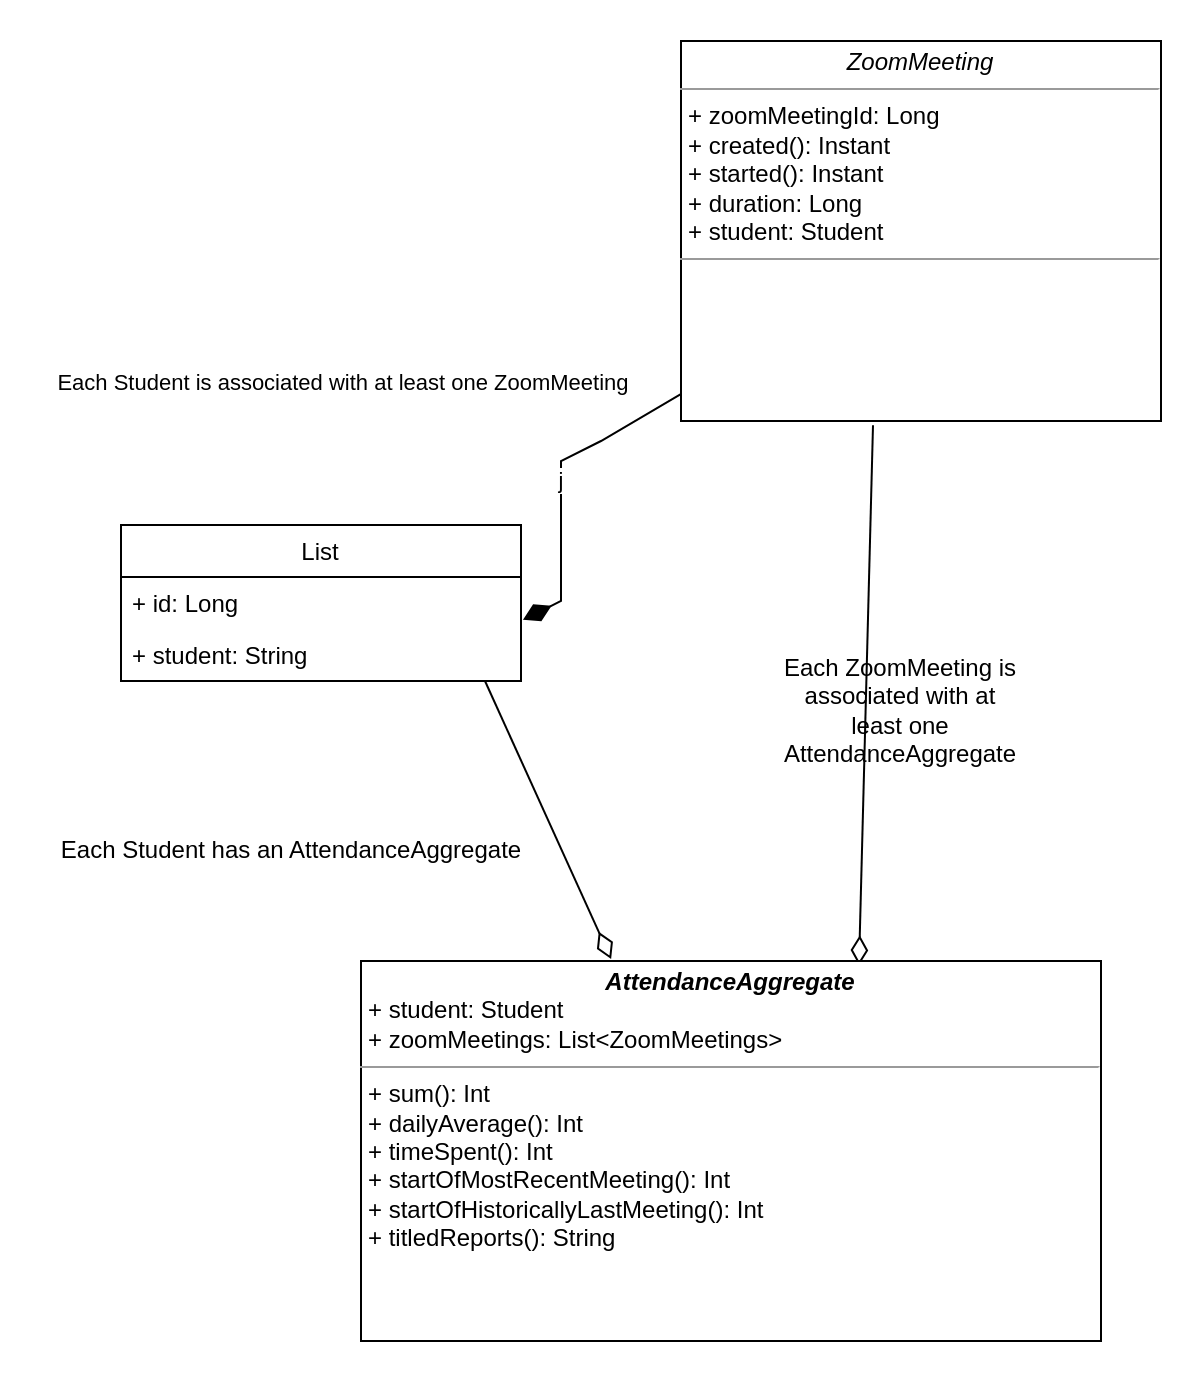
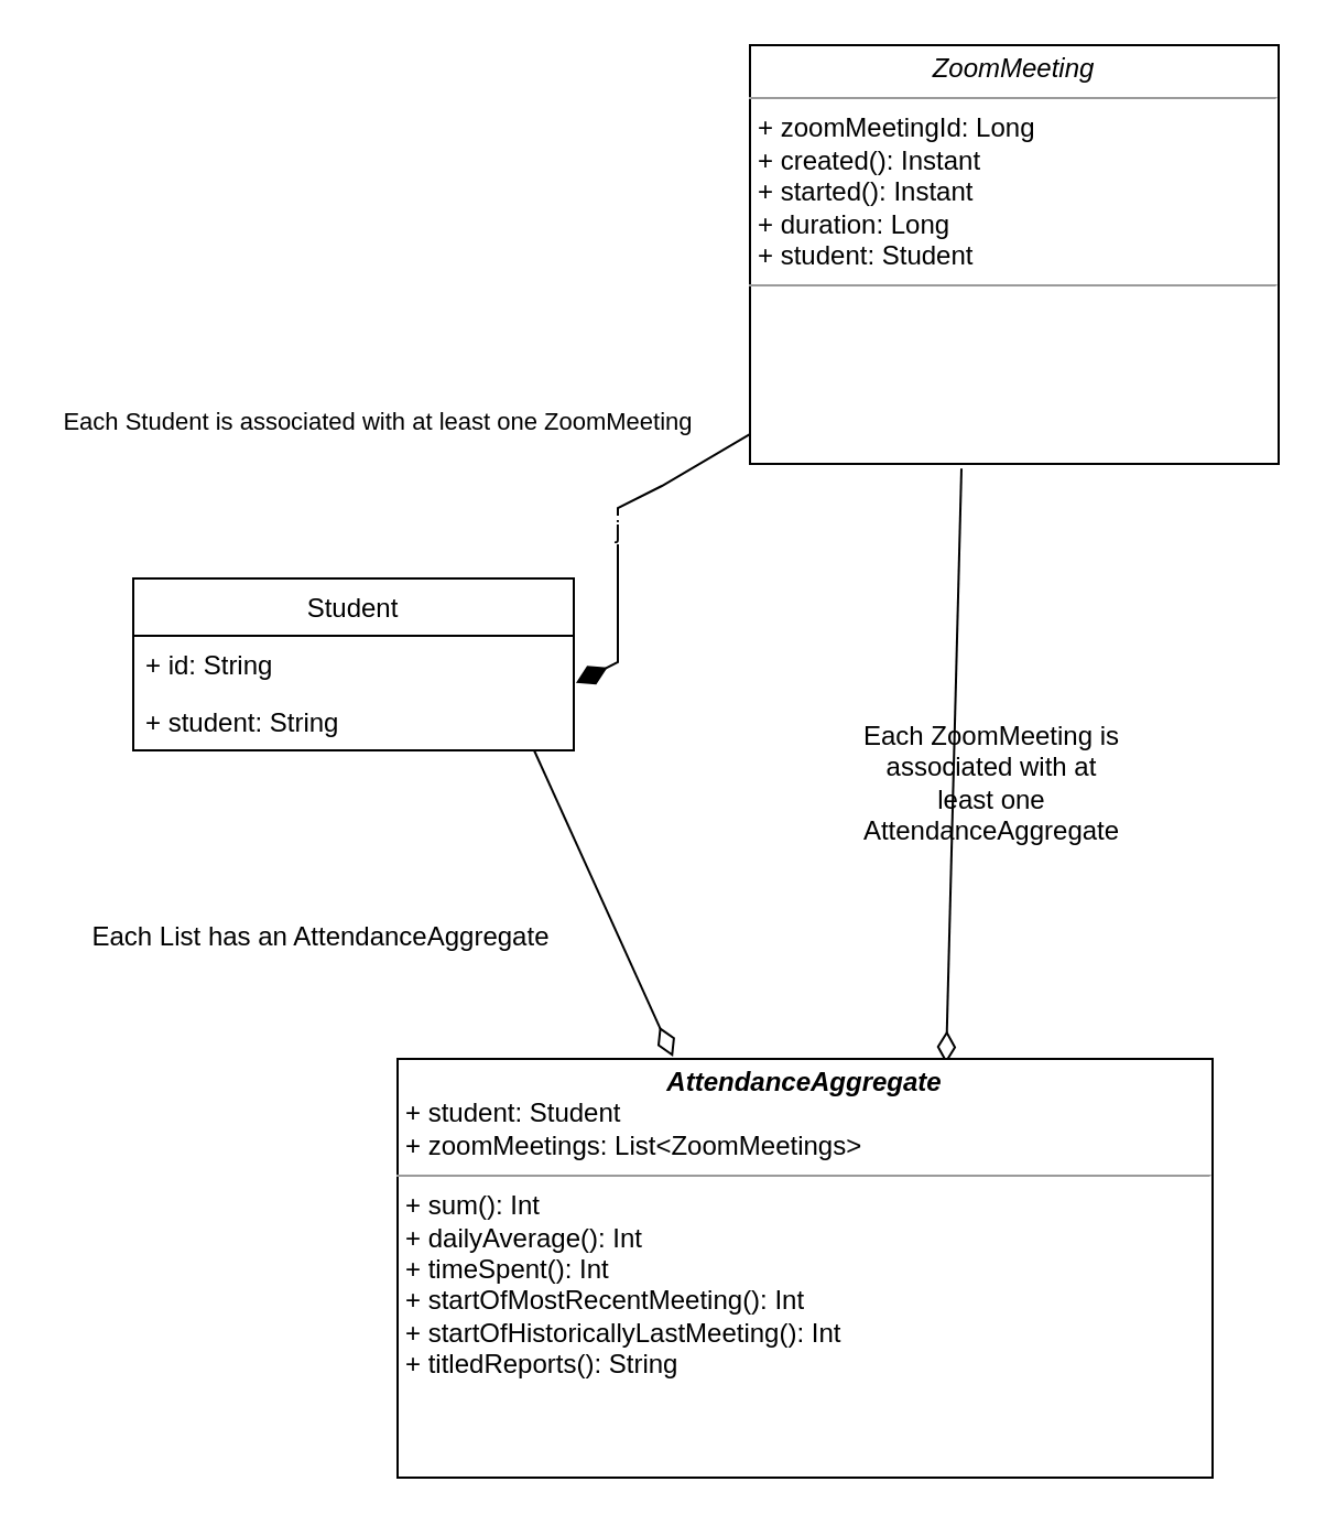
  <mxCell id="0" />
  <mxCell id="1" parent="0" />
  <mxCell id="2" value="j" style="endArrow=none;html=1;rounded=0;exitX=1.004;exitY=0.839;exitDx=0;exitDy=0;exitPerimeter=0;entryX=0.004;entryY=0.926;entryDx=0;entryDy=0;entryPerimeter=0;startArrow=diamondThin;startFill=1;endFill=0;startSize=13;" parent="1" target="7" edge="1"><mxGeometry relative="1" as="geometry"><mxPoint x="260.96" y="309.41" as="sourcePoint" /><mxPoint x="330" y="211.818" as="targetPoint" /><Array as="points"><mxPoint x="280" y="300" /><mxPoint x="280" y="270" /><mxPoint x="280" y="230" /><mxPoint x="300" y="220" /></Array></mxGeometry></mxCell>
  <mxCell id="3" value="Each Student is associated with at least one ZoomMeeting" style="edgeLabel;resizable=0;html=1;align=center;verticalAlign=middle;rotation=0;" parent="2" connectable="0" vertex="1"><mxGeometry relative="1" as="geometry"><mxPoint x="-110" y="-50" as="offset" /></mxGeometry></mxCell>
  <mxCell id="4" value="" style="endArrow=diamondThin;html=1;rounded=0;entryX=0.673;entryY=0.011;entryDx=0;entryDy=0;entryPerimeter=0;startArrow=none;startFill=0;exitX=0.4;exitY=1.011;exitDx=0;exitDy=0;exitPerimeter=0;startSize=12;endFill=0;endSize=12;" parent="1" source="7" target="8" edge="1"><mxGeometry width="50" height="50" relative="1" as="geometry"><mxPoint x="431.89" y="232.28" as="sourcePoint" /><mxPoint x="429.12" y="477.06" as="targetPoint" /></mxGeometry></mxCell>
  <mxCell id="5" value="Each ZoomMeeting is associated with at least one AttendanceAggregate" style="text;html=1;strokeColor=none;fillColor=none;align=center;verticalAlign=middle;whiteSpace=wrap;rounded=0;" parent="1" vertex="1"><mxGeometry x="420" y="340" width="60" height="30" as="geometry" /></mxCell>
  <mxCell id="6" value="" style="endArrow=diamondThin;html=1;rounded=0;exitX=0.925;exitY=1;exitDx=0;exitDy=0;exitPerimeter=0;entryX=0.338;entryY=-0.005;entryDx=0;entryDy=0;entryPerimeter=0;endFill=0;endSize=12;" parent="1" target="8" edge="1"><mxGeometry width="50" height="50" relative="1" as="geometry"><mxPoint x="242" y="340" as="sourcePoint" /><mxPoint x="304.96" y="475.94" as="targetPoint" /></mxGeometry></mxCell>
  <mxCell id="7" value="&lt;p style=&quot;margin:0px;margin-top:4px;text-align:center;&quot;&gt;&lt;i&gt;ZoomMeeting&lt;/i&gt;&lt;/p&gt;&lt;hr size=&quot;1&quot;&gt;&lt;p style=&quot;margin: 0px 0px 0px 4px;&quot;&gt;+ zoomMeetingId: Long&lt;br&gt;+ created(): Instant&lt;/p&gt;&lt;p style=&quot;margin: 0px 0px 0px 4px;&quot;&gt;+ started(): Instant&lt;/p&gt;&lt;p style=&quot;margin: 0px 0px 0px 4px;&quot;&gt;+ duration: Long&lt;/p&gt;&lt;p style=&quot;margin: 0px 0px 0px 4px;&quot;&gt;+ student: Student&lt;/p&gt;&lt;hr size=&quot;1&quot;&gt;&lt;p style=&quot;margin: 0px 0px 0px 4px;&quot;&gt;&lt;br&gt;&lt;/p&gt;" style="verticalAlign=top;align=left;overflow=fill;fontSize=12;fontFamily=Helvetica;html=1;" parent="1" vertex="1"><mxGeometry x="340" y="20" width="240" height="190" as="geometry" /></mxCell>
  <mxCell id="8" value="&lt;p style=&quot;margin:0px;margin-top:4px;text-align:center;&quot;&gt;&lt;i&gt;&lt;b&gt;AttendanceAggregate&lt;/b&gt;&lt;/i&gt;&lt;br&gt;&lt;/p&gt;&lt;p style=&quot;margin:0px;margin-left:4px;&quot;&gt;+ student: Student&lt;/p&gt;&lt;p style=&quot;margin:0px;margin-left:4px;&quot;&gt;+ zoomMeetings: List&amp;lt;ZoomMeetings&amp;gt;&lt;/p&gt;&lt;hr size=&quot;1&quot;&gt;&lt;p style=&quot;margin:0px;margin-left:4px;&quot;&gt;+ sum(): Int&lt;br&gt;+ dailyAverage(): Int&lt;/p&gt;&lt;p style=&quot;margin:0px;margin-left:4px;&quot;&gt;+ timeSpent(): Int&lt;/p&gt;&lt;p style=&quot;margin:0px;margin-left:4px;&quot;&gt;+ startOfMostRecentMeeting(): Int&lt;/p&gt;&lt;p style=&quot;margin:0px;margin-left:4px;&quot;&gt;+ startOfHistoricallyLastMeeting(): Int&lt;/p&gt;&lt;p style=&quot;margin:0px;margin-left:4px;&quot;&gt;+ titledReports(): String&lt;/p&gt;&lt;p style=&quot;margin:0px;margin-left:4px;&quot;&gt;&lt;br&gt;&lt;/p&gt;&lt;p style=&quot;margin:0px;margin-left:4px;&quot;&gt;&lt;br&gt;&lt;/p&gt;" style="verticalAlign=top;align=left;overflow=fill;fontSize=12;fontFamily=Helvetica;html=1;" parent="1" vertex="1"><mxGeometry x="180" y="480" width="370" height="190" as="geometry" /></mxCell>
- <mxCell id="9" value="Each Student has an AttendanceAggregate" style="text;html=1;resizable=0;autosize=1;align=center;verticalAlign=middle;points=[];fillColor=none;strokeColor=none;rounded=0;" parent="1" vertex="1"><mxGeometry x="20" y="410" width="250" height="30" as="geometry" /></mxCell>
- <mxCell id="10" value="List" style="swimlane;fontStyle=0;childLayout=stackLayout;horizontal=1;startSize=26;fillColor=none;horizontalStack=0;resizeParent=1;resizeParentMax=0;resizeLast=0;collapsible=1;marginBottom=0;" vertex="1" parent="1"><mxGeometry x="60" y="262" width="200" height="78" as="geometry" /></mxCell>
- <mxCell id="11" value="+ id: Long" style="text;strokeColor=none;fillColor=none;align=left;verticalAlign=top;spacingLeft=4;spacingRight=4;overflow=hidden;rotatable=0;points=[[0,0.5],[1,0.5]];portConstraint=eastwest;" vertex="1" parent="10"><mxGeometry y="26" width="200" height="26" as="geometry" /></mxCell>
+ <mxCell id="9" value="Each List has an AttendanceAggregate" style="text;html=1;resizable=0;autosize=1;align=center;verticalAlign=middle;points=[];fillColor=none;strokeColor=none;rounded=0;" parent="1" vertex="1"><mxGeometry x="20" y="410" width="250" height="30" as="geometry" /></mxCell>
+ <mxCell id="10" value="Student" style="swimlane;fontStyle=0;childLayout=stackLayout;horizontal=1;startSize=26;fillColor=none;horizontalStack=0;resizeParent=1;resizeParentMax=0;resizeLast=0;collapsible=1;marginBottom=0;" vertex="1" parent="1"><mxGeometry x="60" y="262" width="200" height="78" as="geometry" /></mxCell>
+ <mxCell id="11" value="+ id: String" style="text;strokeColor=none;fillColor=none;align=left;verticalAlign=top;spacingLeft=4;spacingRight=4;overflow=hidden;rotatable=0;points=[[0,0.5],[1,0.5]];portConstraint=eastwest;" vertex="1" parent="10"><mxGeometry y="26" width="200" height="26" as="geometry" /></mxCell>
  <mxCell id="12" value="+ student: String" style="text;strokeColor=none;fillColor=none;align=left;verticalAlign=top;spacingLeft=4;spacingRight=4;overflow=hidden;rotatable=0;points=[[0,0.5],[1,0.5]];portConstraint=eastwest;" vertex="1" parent="10"><mxGeometry y="52" width="200" height="26" as="geometry" /></mxCell>
